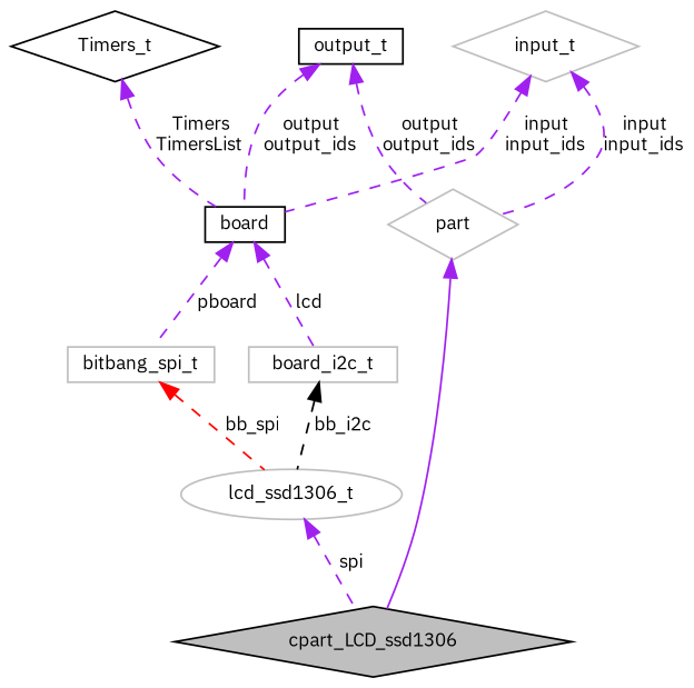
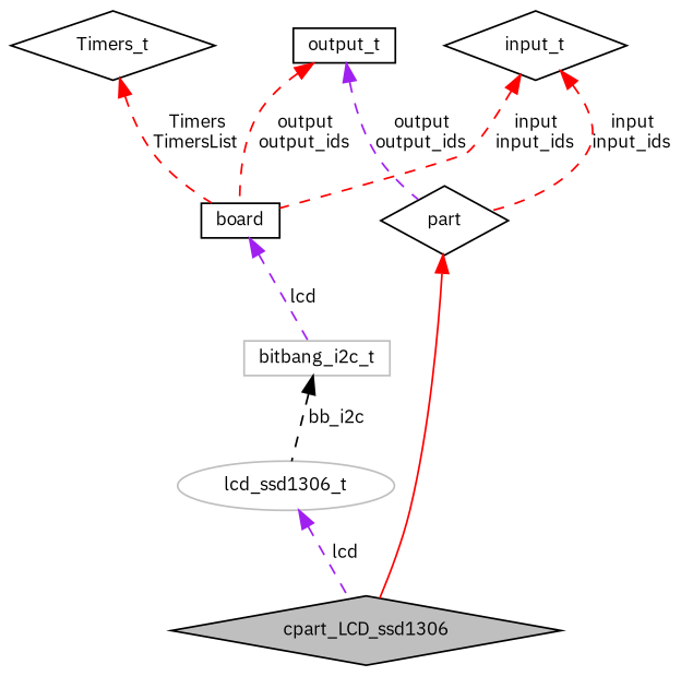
  digraph {
    fontname="IBM Plex Sans"
    node [color=black fillcolor=white fontname="IBM Plex Sans" fontsize=10 shape=diamond style=filled]
    edge [color=red dir=back fontname="IBM Plex Sans" fontsize=10 labelfontname=Helvetica labelfontsize=10 style=dashed]
    n1 [fillcolor=grey75 fontcolor=black height=0.2 label=cpart_LCD_ssd1306 width=0.4]
-   n2 [color=grey75 height=0.2 label=part width=0.4]
-   n3 [color=grey75 height=0.2 label=input_t width=0.4]
+   n2 [height=0.2 label=part width=0.4]
+   n3 [height=0.2 label=input_t width=0.4]
    n4 [height=0.2 label=board shape=box width=0.4]
-   n5 [color=grey75 height=0.2 label=bitbang_spi_t shape=box width=0.4]
-   n6 [color=grey75 height=0.2 label=board_i2c_t shape=box width=0.4]
+   n6 [color=grey75 height=0.2 label=bitbang_i2c_t shape=box width=0.4]
    n7 [height=0.2 label=output_t shape=box width=0.4]
    n8 [color=grey75 height=0.2 label=lcd_ssd1306_t shape=ellipse width=0.4]
    n9 [height=0.2 label=Timers_t width=0.4]
-   n2 -> n1 [color=purple style=solid]
-   n3 -> n2 [color=purple label=" input\ninput_ids"]
-   n3 -> n4 [color=purple label=" input\ninput_ids"]
-   n4 -> n5 [color=purple label=" pboard"]
+   n2 -> n1 [style=solid]
+   n3 -> n2 [label=" input\ninput_ids"]
+   n3 -> n4 [label=" input\ninput_ids"]
    n4 -> n6 [color=purple label=" lcd"]
-   n5 -> n8 [label=" bb_spi"]
    n6 -> n8 [color=black label=" bb_i2c"]
    n7 -> n2 [color=purple label=" output\noutput_ids"]
-   n7 -> n4 [color=purple label=" output\noutput_ids"]
-   n8 -> n1 [color=purple label=" spi"]
-   n9 -> n4 [color=purple label=" Timers\nTimersList"]
+   n7 -> n4 [label=" output\noutput_ids"]
+   n8 -> n1 [color=purple label=" lcd"]
+   n9 -> n4 [label=" Timers\nTimersList"]
  }
